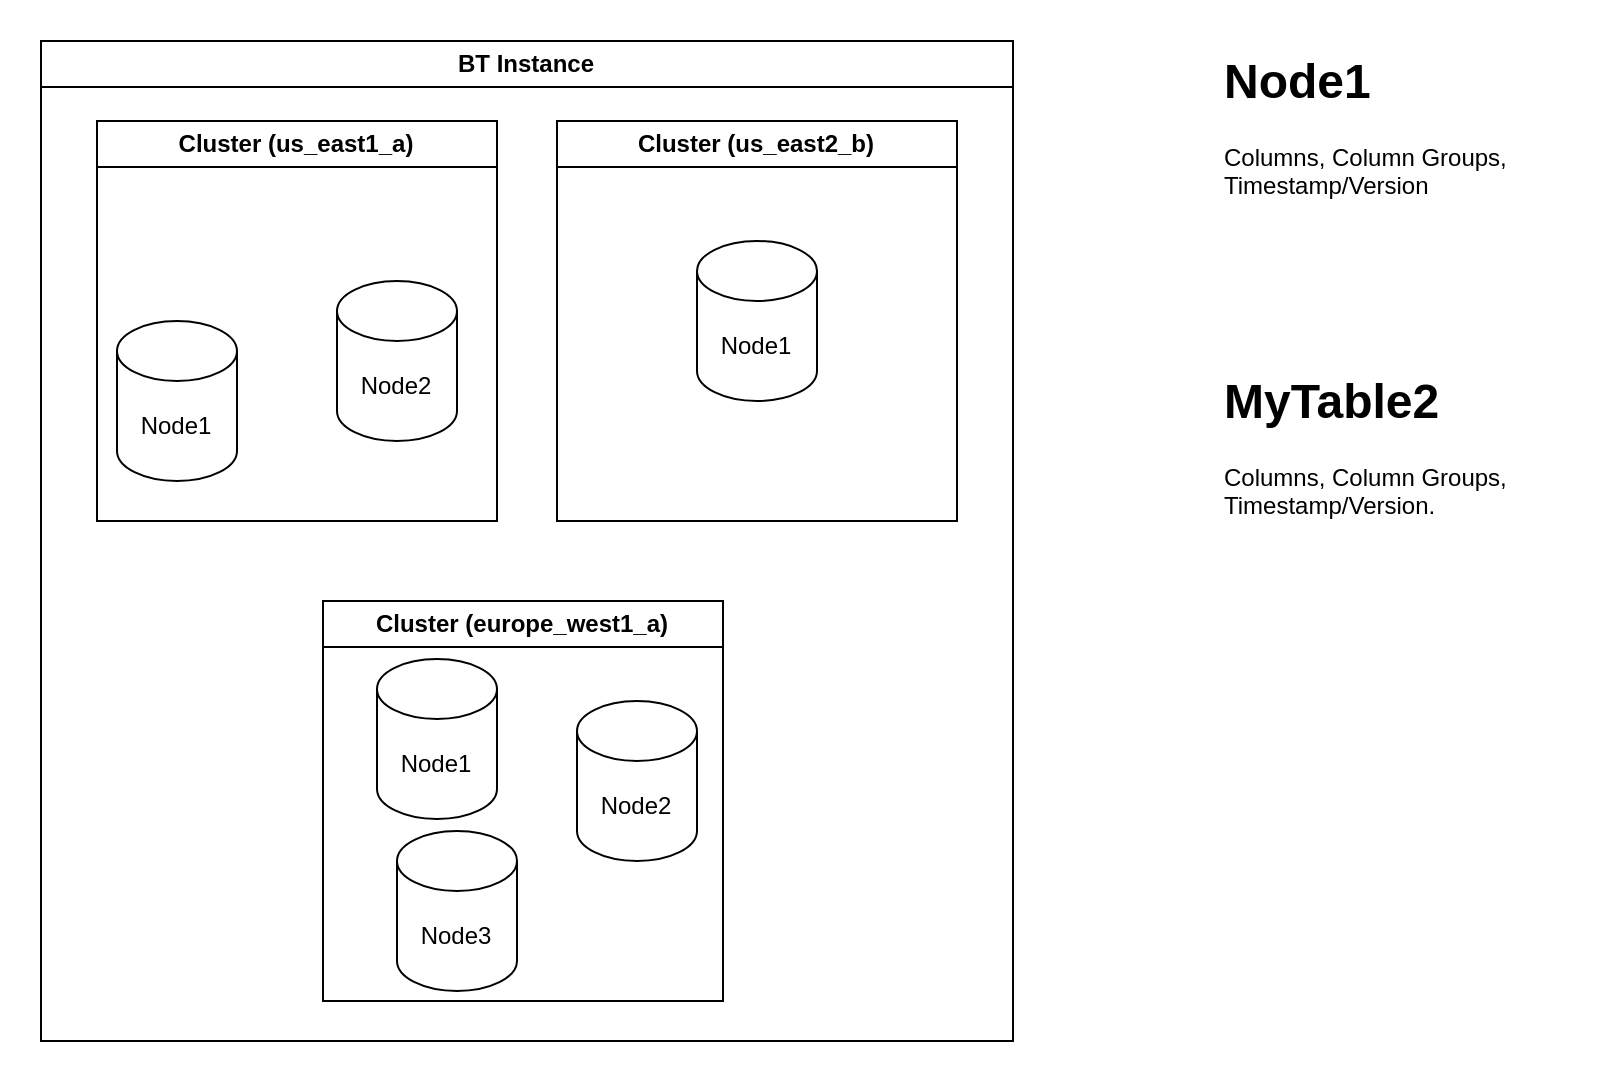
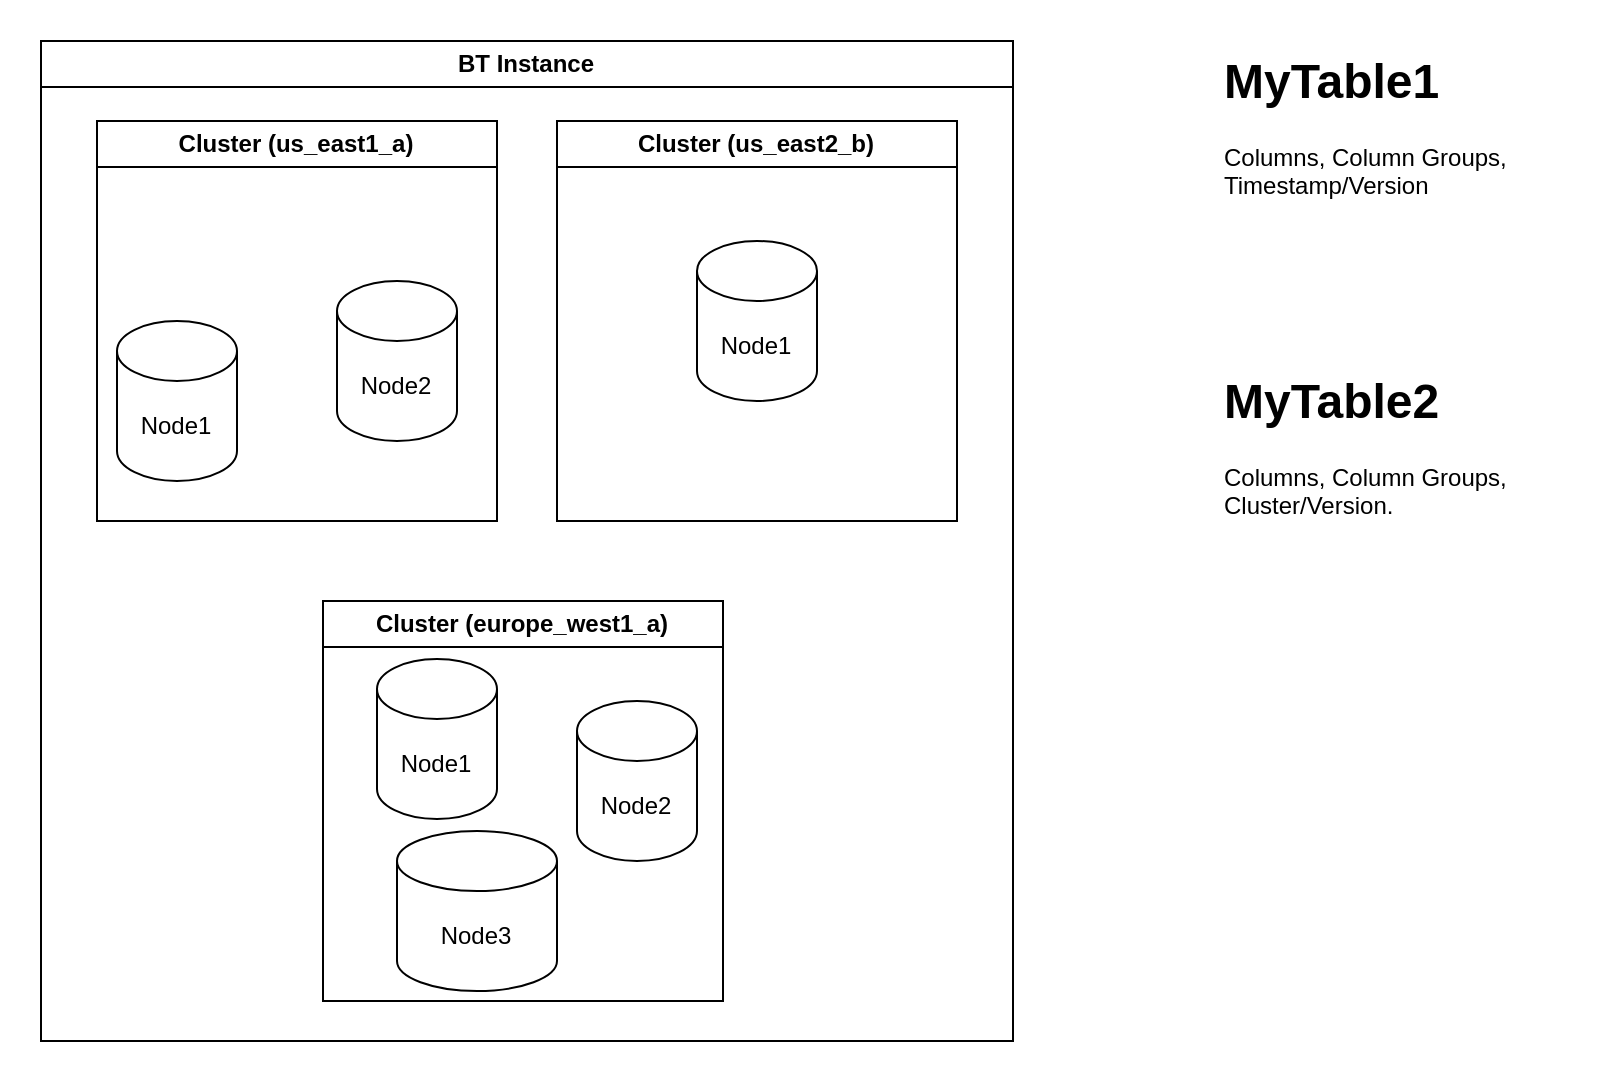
  <mxCell id="0" />
  <mxCell id="1" parent="0" />
  <mxCell id="2" value="BT Instance" style="swimlane;whiteSpace=wrap;html=1;" vertex="1" parent="1"><mxGeometry x="20" y="20" width="486" height="500" as="geometry" /></mxCell>
  <mxCell id="3" value="Cluster (us_east1_a)" style="swimlane;whiteSpace=wrap;html=1;" vertex="1" parent="2"><mxGeometry x="28" y="40" width="200" height="200" as="geometry" /></mxCell>
  <mxCell id="4" value="Node1" style="shape=cylinder3;whiteSpace=wrap;html=1;boundedLbl=1;backgroundOutline=1;size=15;" vertex="1" parent="3"><mxGeometry x="10" y="100" width="60" height="80" as="geometry" /></mxCell>
  <mxCell id="5" value="Node2" style="shape=cylinder3;whiteSpace=wrap;html=1;boundedLbl=1;backgroundOutline=1;size=15;" vertex="1" parent="3"><mxGeometry x="120" y="80" width="60" height="80" as="geometry" /></mxCell>
  <mxCell id="6" value="Cluster (us_east2_b)" style="swimlane;whiteSpace=wrap;html=1;" vertex="1" parent="2"><mxGeometry x="258" y="40" width="200" height="200" as="geometry" /></mxCell>
  <mxCell id="7" value="Node1" style="shape=cylinder3;whiteSpace=wrap;html=1;boundedLbl=1;backgroundOutline=1;size=15;" vertex="1" parent="6"><mxGeometry x="70" y="60" width="60" height="80" as="geometry" /></mxCell>
  <mxCell id="8" value="Cluster (europe_west1_a)" style="swimlane;whiteSpace=wrap;html=1;" vertex="1" parent="2"><mxGeometry x="141" y="280" width="200" height="200" as="geometry" /></mxCell>
  <mxCell id="9" value="Node1" style="shape=cylinder3;whiteSpace=wrap;html=1;boundedLbl=1;backgroundOutline=1;size=15;" vertex="1" parent="8"><mxGeometry x="27" y="29" width="60" height="80" as="geometry" /></mxCell>
  <mxCell id="10" value="Node2" style="shape=cylinder3;whiteSpace=wrap;html=1;boundedLbl=1;backgroundOutline=1;size=15;" vertex="1" parent="8"><mxGeometry x="127" y="50" width="60" height="80" as="geometry" /></mxCell>
- <mxCell id="11" value="Node3" style="shape=cylinder3;whiteSpace=wrap;html=1;boundedLbl=1;backgroundOutline=1;size=15;" vertex="1" parent="8"><mxGeometry x="37" y="115" width="60" height="80" as="geometry" /></mxCell>
- <mxCell id="12" value="&lt;h1 style=&quot;margin-top: 0px;&quot;&gt;Node1&lt;/h1&gt;&lt;p&gt;Columns, Column Groups, Timestamp/Version&lt;/p&gt;" style="text;html=1;whiteSpace=wrap;overflow=hidden;rounded=0;" vertex="1" parent="1"><mxGeometry x="610" y="20" width="180" height="120" as="geometry" /></mxCell>
- <mxCell id="13" value="&lt;h1 style=&quot;margin-top: 0px;&quot;&gt;MyTable2&lt;/h1&gt;&lt;p&gt;&lt;span style=&quot;background-color: initial;&quot;&gt;Columns, Column Groups, Timestamp/Version&lt;/span&gt;&lt;span style=&quot;background-color: initial;&quot;&gt;.&lt;/span&gt;&lt;/p&gt;" style="text;html=1;whiteSpace=wrap;overflow=hidden;rounded=0;" vertex="1" parent="1"><mxGeometry x="610" y="180" width="180" height="120" as="geometry" /></mxCell>
+ <mxCell id="11" value="Node3" style="shape=cylinder3;whiteSpace=wrap;html=1;boundedLbl=1;backgroundOutline=1;size=15;" vertex="1" parent="8"><mxGeometry x="37" y="115" width="80" height="80" as="geometry" /></mxCell>
+ <mxCell id="12" value="&lt;h1 style=&quot;margin-top: 0px;&quot;&gt;MyTable1&lt;/h1&gt;&lt;p&gt;Columns, Column Groups, Timestamp/Version&lt;/p&gt;" style="text;html=1;whiteSpace=wrap;overflow=hidden;rounded=0;" vertex="1" parent="1"><mxGeometry x="610" y="20" width="180" height="120" as="geometry" /></mxCell>
+ <mxCell id="13" value="&lt;h1 style=&quot;margin-top: 0px;&quot;&gt;MyTable2&lt;/h1&gt;&lt;p&gt;&lt;span style=&quot;background-color: initial;&quot;&gt;Columns, Column Groups, Cluster/Version&lt;/span&gt;&lt;span style=&quot;background-color: initial;&quot;&gt;.&lt;/span&gt;&lt;/p&gt;" style="text;html=1;whiteSpace=wrap;overflow=hidden;rounded=0;" vertex="1" parent="1"><mxGeometry x="610" y="180" width="180" height="120" as="geometry" /></mxCell>
